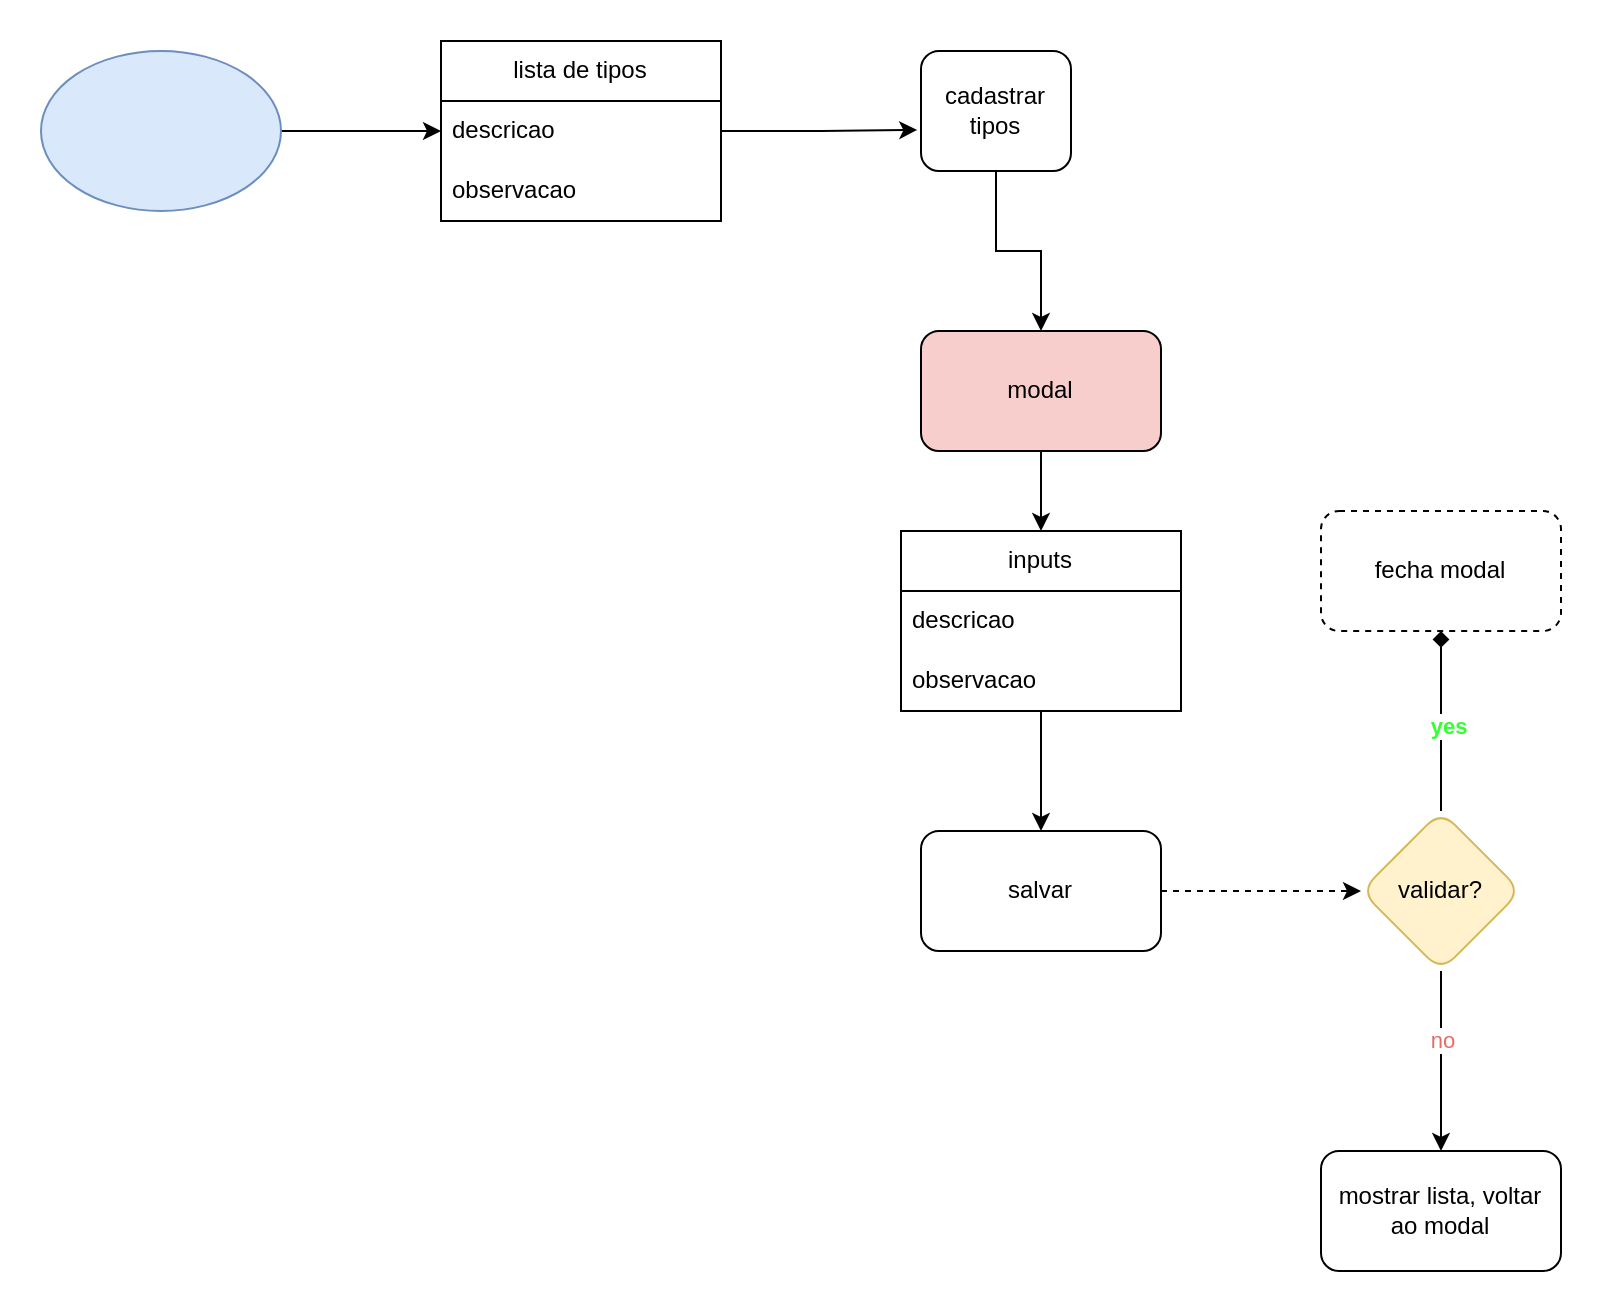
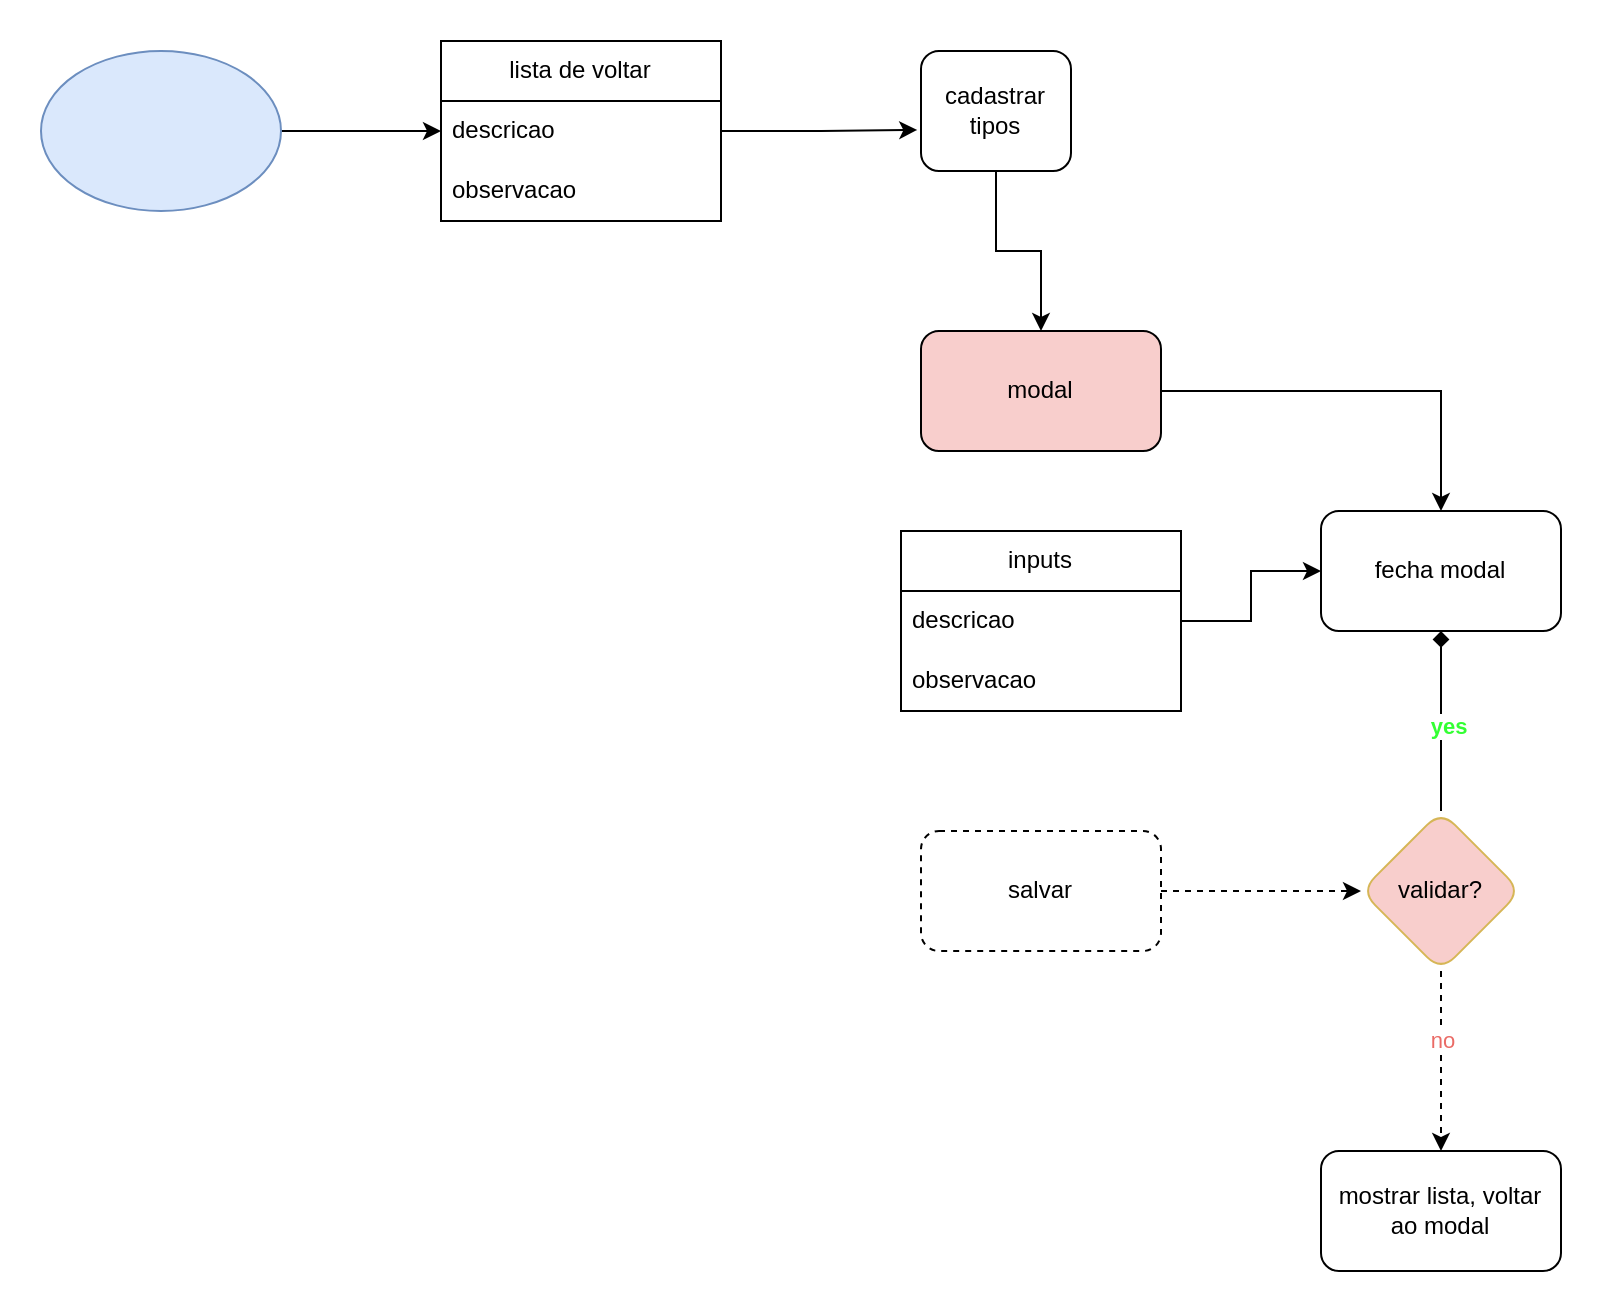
  <mxCell id="0" />
  <mxCell id="1" parent="0" />
  <mxCell id="2" style="edgeStyle=orthogonalEdgeStyle;rounded=0;orthogonalLoop=1;jettySize=auto;html=1;entryX=0;entryY=0.5;entryDx=0;entryDy=0;" edge="1" parent="1" source="3" target="5"><mxGeometry relative="1" as="geometry" /></mxCell>
  <mxCell id="3" value="" style="ellipse;whiteSpace=wrap;html=1;fillColor=#dae8fc;strokeColor=#6c8ebf;" vertex="1" parent="1"><mxGeometry x="20" y="25" width="120" height="80" as="geometry" /></mxCell>
- <mxCell id="4" value="lista de tipos" style="swimlane;fontStyle=0;childLayout=stackLayout;horizontal=1;startSize=30;horizontalStack=0;resizeParent=1;resizeParentMax=0;resizeLast=0;collapsible=1;marginBottom=0;whiteSpace=wrap;html=1;" vertex="1" parent="1"><mxGeometry x="220" y="20" width="140" height="90" as="geometry" /></mxCell>
+ <mxCell id="4" value="lista de voltar" style="swimlane;fontStyle=0;childLayout=stackLayout;horizontal=1;startSize=30;horizontalStack=0;resizeParent=1;resizeParentMax=0;resizeLast=0;collapsible=1;marginBottom=0;whiteSpace=wrap;html=1;" vertex="1" parent="1"><mxGeometry x="220" y="20" width="140" height="90" as="geometry" /></mxCell>
  <mxCell id="5" value="descricao" style="text;strokeColor=none;fillColor=none;align=left;verticalAlign=middle;spacingLeft=4;spacingRight=4;overflow=hidden;points=[[0,0.5],[1,0.5]];portConstraint=eastwest;rotatable=0;whiteSpace=wrap;html=1;" vertex="1" parent="4"><mxGeometry y="30" width="140" height="30" as="geometry" /></mxCell>
  <mxCell id="6" value="observacao" style="text;strokeColor=none;fillColor=none;align=left;verticalAlign=middle;spacingLeft=4;spacingRight=4;overflow=hidden;points=[[0,0.5],[1,0.5]];portConstraint=eastwest;rotatable=0;whiteSpace=wrap;html=1;" vertex="1" parent="4"><mxGeometry y="60" width="140" height="30" as="geometry" /></mxCell>
  <mxCell id="7" value="" style="edgeStyle=orthogonalEdgeStyle;rounded=0;orthogonalLoop=1;jettySize=auto;html=1;" edge="1" parent="1" source="8" target="11"><mxGeometry relative="1" as="geometry" /></mxCell>
  <mxCell id="8" value="cadastrar tipos" style="rounded=1;whiteSpace=wrap;html=1;" vertex="1" parent="1"><mxGeometry x="460" y="25" width="75" height="60" as="geometry" /></mxCell>
  <mxCell id="9" style="edgeStyle=orthogonalEdgeStyle;rounded=0;orthogonalLoop=1;jettySize=auto;html=1;entryX=-0.025;entryY=0.658;entryDx=0;entryDy=0;entryPerimeter=0;" edge="1" parent="1" source="5" target="8"><mxGeometry relative="1" as="geometry" /></mxCell>
- <mxCell id="10" value="" style="edgeStyle=orthogonalEdgeStyle;rounded=0;orthogonalLoop=1;jettySize=auto;html=1;entryX=0.5;entryY=0;entryDx=0;entryDy=0;" edge="1" parent="1" source="11" target="13"><mxGeometry relative="1" as="geometry" /></mxCell>
+ <mxCell id="10" value="" style="edgeStyle=orthogonalEdgeStyle;rounded=0;orthogonalLoop=1;jettySize=auto;html=1;" edge="1" parent="1" source="11" target="23"><mxGeometry relative="1" as="geometry" /></mxCell>
  <mxCell id="11" value="modal" style="whiteSpace=wrap;html=1;rounded=1;fillColor=#f8cecc;" vertex="1" parent="1"><mxGeometry x="460" y="165" width="120" height="60" as="geometry" /></mxCell>
- <mxCell id="12" style="edgeStyle=orthogonalEdgeStyle;rounded=0;orthogonalLoop=1;jettySize=auto;html=1;entryX=0.5;entryY=0;entryDx=0;entryDy=0;" edge="1" parent="1" source="13" target="17"><mxGeometry relative="1" as="geometry" /></mxCell>
+ <mxCell id="12" style="edgeStyle=orthogonalEdgeStyle;rounded=0;orthogonalLoop=1;jettySize=auto;html=1;" edge="1" parent="1" source="13" target="23"><mxGeometry relative="1" as="geometry" /></mxCell>
  <mxCell id="13" value="inputs" style="swimlane;fontStyle=0;childLayout=stackLayout;horizontal=1;startSize=30;horizontalStack=0;resizeParent=1;resizeParentMax=0;resizeLast=0;collapsible=1;marginBottom=0;whiteSpace=wrap;html=1;" vertex="1" parent="1"><mxGeometry x="450" y="265" width="140" height="90" as="geometry" /></mxCell>
  <mxCell id="14" value="descricao" style="text;strokeColor=none;fillColor=none;align=left;verticalAlign=middle;spacingLeft=4;spacingRight=4;overflow=hidden;points=[[0,0.5],[1,0.5]];portConstraint=eastwest;rotatable=0;whiteSpace=wrap;html=1;" vertex="1" parent="13"><mxGeometry y="30" width="140" height="30" as="geometry" /></mxCell>
  <mxCell id="15" value="observacao" style="text;strokeColor=none;fillColor=none;align=left;verticalAlign=middle;spacingLeft=4;spacingRight=4;overflow=hidden;points=[[0,0.5],[1,0.5]];portConstraint=eastwest;rotatable=0;whiteSpace=wrap;html=1;" vertex="1" parent="13"><mxGeometry y="60" width="140" height="30" as="geometry" /></mxCell>
  <mxCell id="16" value="" style="edgeStyle=orthogonalEdgeStyle;rounded=0;orthogonalLoop=1;jettySize=auto;html=1;dashed=1;" edge="1" parent="1" source="17" target="22"><mxGeometry relative="1" as="geometry" /></mxCell>
- <mxCell id="17" value="salvar" style="whiteSpace=wrap;html=1;rounded=1;" vertex="1" parent="1"><mxGeometry x="460" y="415" width="120" height="60" as="geometry" /></mxCell>
+ <mxCell id="17" value="salvar" style="whiteSpace=wrap;html=1;rounded=1;dashed=1;" vertex="1" parent="1"><mxGeometry x="460" y="415" width="120" height="60" as="geometry" /></mxCell>
  <mxCell id="18" value="" style="edgeStyle=orthogonalEdgeStyle;rounded=0;orthogonalLoop=1;jettySize=auto;html=1;endArrow=diamond;" edge="1" parent="1" source="22" target="23"><mxGeometry relative="1" as="geometry" /></mxCell>
  <mxCell id="19" value="yes" style="edgeLabel;html=1;align=center;verticalAlign=middle;resizable=0;points=[];fontColor=#33FF33;fontStyle=1" vertex="1" connectable="0" parent="18"><mxGeometry x="-0.044" y="-3" relative="1" as="geometry"><mxPoint as="offset" /></mxGeometry></mxCell>
- <mxCell id="20" value="" style="edgeStyle=orthogonalEdgeStyle;rounded=0;orthogonalLoop=1;jettySize=auto;html=1;fontStyle=1" edge="1" parent="1" source="22" target="24"><mxGeometry relative="1" as="geometry" /></mxCell>
+ <mxCell id="20" value="" style="edgeStyle=orthogonalEdgeStyle;rounded=0;orthogonalLoop=1;jettySize=auto;html=1;fontStyle=1;dashed=1;" edge="1" parent="1" source="22" target="24"><mxGeometry relative="1" as="geometry" /></mxCell>
  <mxCell id="21" value="no" style="edgeLabel;html=1;align=center;verticalAlign=middle;resizable=0;points=[];fontColor=#EA6B66;" vertex="1" connectable="0" parent="20"><mxGeometry x="-0.252" relative="1" as="geometry"><mxPoint as="offset" /></mxGeometry></mxCell>
- <mxCell id="22" value="validar?" style="rhombus;whiteSpace=wrap;html=1;rounded=1;fillColor=#fff2cc;strokeColor=#d6b656;" vertex="1" parent="1"><mxGeometry x="680" y="405" width="80" height="80" as="geometry" /></mxCell>
- <mxCell id="23" value="fecha modal" style="whiteSpace=wrap;html=1;rounded=1;dashed=1;" vertex="1" parent="1"><mxGeometry x="660" y="255" width="120" height="60" as="geometry" /></mxCell>
+ <mxCell id="22" value="validar?" style="rhombus;whiteSpace=wrap;html=1;rounded=1;fillColor=#f8cecc;strokeColor=#d6b656;" vertex="1" parent="1"><mxGeometry x="680" y="405" width="80" height="80" as="geometry" /></mxCell>
+ <mxCell id="23" value="fecha modal" style="whiteSpace=wrap;html=1;rounded=1;" vertex="1" parent="1"><mxGeometry x="660" y="255" width="120" height="60" as="geometry" /></mxCell>
  <mxCell id="24" value="mostrar lista, voltar ao modal" style="whiteSpace=wrap;html=1;rounded=1;" vertex="1" parent="1"><mxGeometry x="660" y="575" width="120" height="60" as="geometry" /></mxCell>
